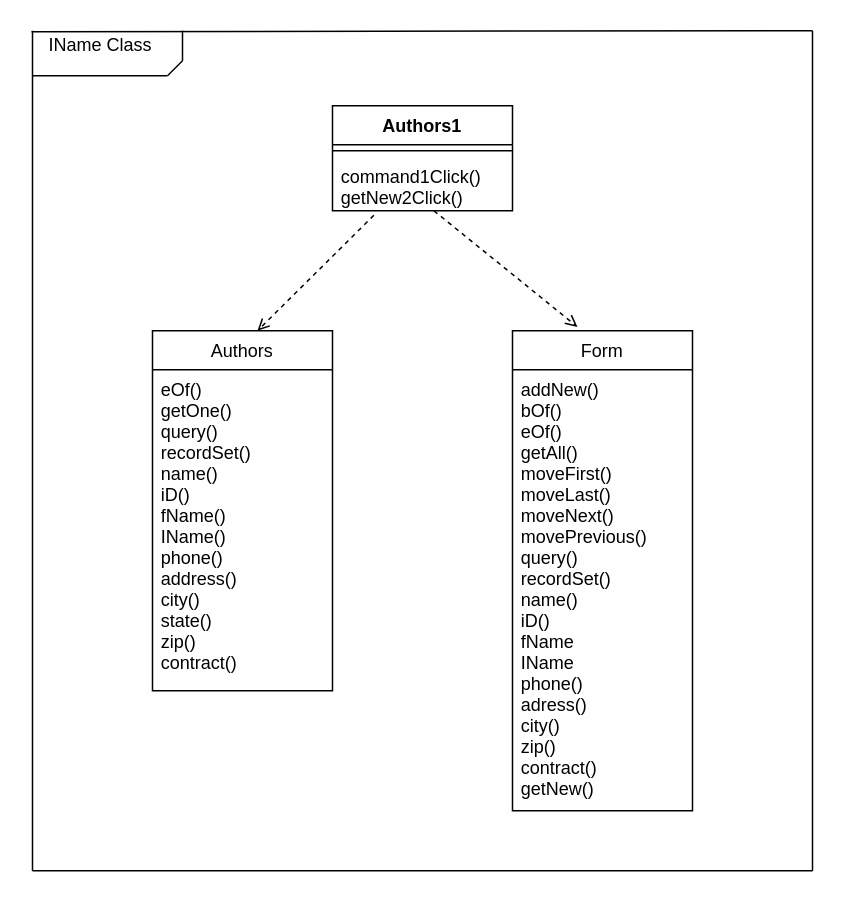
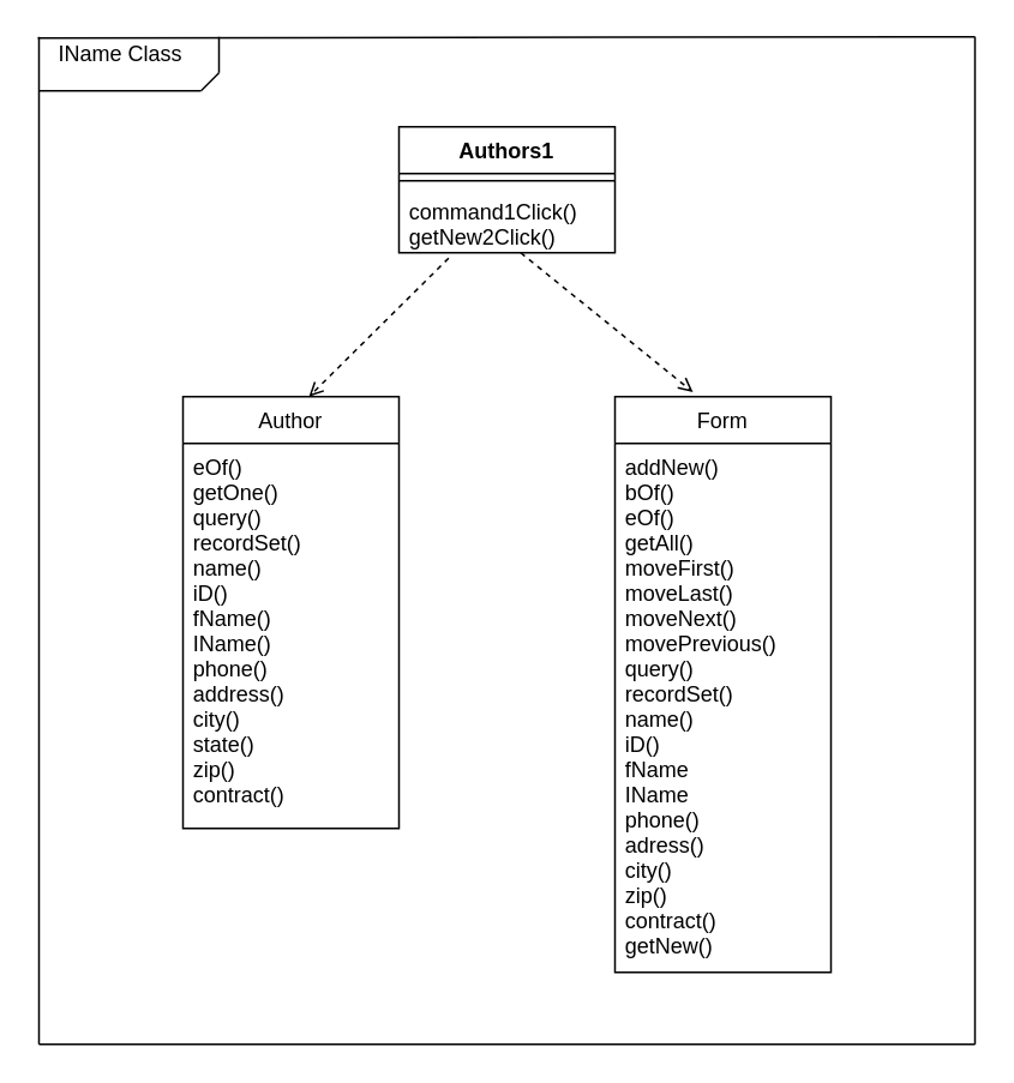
  <mxCell id="0" />
  <mxCell id="1" parent="0" />
- <mxCell id="2" value="Authors" style="swimlane;fontStyle=0;childLayout=stackLayout;horizontal=1;startSize=26;fillColor=none;horizontalStack=0;resizeParent=1;resizeParentMax=0;resizeLast=0;collapsible=1;marginBottom=0;" vertex="1" parent="1"><mxGeometry x="101" y="220" width="120" height="240" as="geometry" /></mxCell>
+ <mxCell id="2" value="Author" style="swimlane;fontStyle=0;childLayout=stackLayout;horizontal=1;startSize=26;fillColor=none;horizontalStack=0;resizeParent=1;resizeParentMax=0;resizeLast=0;collapsible=1;marginBottom=0;" vertex="1" parent="1"><mxGeometry x="101" y="220" width="120" height="240" as="geometry" /></mxCell>
  <mxCell id="3" value="eOf()&#10;getOne()&#10;query()&#10;recordSet()&#10;name()&#10;iD()&#10;fName()&#10;IName()&#10;phone()&#10;address()&#10;city()&#10;state()&#10;zip()&#10;contract()" style="text;strokeColor=none;fillColor=none;align=left;verticalAlign=top;spacingLeft=4;spacingRight=4;overflow=hidden;rotatable=0;points=[[0,0.5],[1,0.5]];portConstraint=eastwest;" vertex="1" parent="2"><mxGeometry y="26" width="120" height="214" as="geometry" /></mxCell>
  <mxCell id="4" value="Form" style="swimlane;fontStyle=0;childLayout=stackLayout;horizontal=1;startSize=26;fillColor=none;horizontalStack=0;resizeParent=1;resizeParentMax=0;resizeLast=0;collapsible=1;marginBottom=0;" vertex="1" parent="1"><mxGeometry x="341" y="220" width="120" height="320" as="geometry" /></mxCell>
  <mxCell id="5" value="addNew()&#10;bOf()&#10;eOf()&#10;getAll()&#10;moveFirst()&#10;moveLast()&#10;moveNext()&#10;movePrevious()&#10;query()&#10;recordSet()&#10;name()&#10;iD()&#10;fName&#10;IName&#10;phone()&#10;adress()&#10;city()&#10;zip()&#10;contract()&#10;getNew()&#10;" style="text;strokeColor=none;fillColor=none;align=left;verticalAlign=top;spacingLeft=4;spacingRight=4;overflow=hidden;rotatable=0;points=[[0,0.5],[1,0.5]];portConstraint=eastwest;" vertex="1" parent="4"><mxGeometry y="26" width="120" height="294" as="geometry" /></mxCell>
  <mxCell id="6" value="Authors1" style="swimlane;fontStyle=1;align=center;verticalAlign=top;childLayout=stackLayout;horizontal=1;startSize=26;horizontalStack=0;resizeParent=1;resizeParentMax=0;resizeLast=0;collapsible=1;marginBottom=0;" vertex="1" parent="1"><mxGeometry x="221" y="70" width="120" height="70" as="geometry" /></mxCell>
  <mxCell id="7" value="" style="line;strokeWidth=1;fillColor=none;align=left;verticalAlign=middle;spacingTop=-1;spacingLeft=3;spacingRight=3;rotatable=0;labelPosition=right;points=[];portConstraint=eastwest;" vertex="1" parent="6"><mxGeometry y="26" width="120" height="8" as="geometry" /></mxCell>
  <mxCell id="8" value="command1Click()&#10;getNew2Click()" style="text;strokeColor=none;fillColor=none;align=left;verticalAlign=top;spacingLeft=4;spacingRight=4;overflow=hidden;rotatable=0;points=[[0,0.5],[1,0.5]];portConstraint=eastwest;" vertex="1" parent="6"><mxGeometry y="34" width="120" height="36" as="geometry" /></mxCell>
  <mxCell id="9" value="" style="endArrow=open;html=1;dashed=1;startArrow=none;startFill=0;endFill=0;exitX=0.23;exitY=1.083;exitDx=0;exitDy=0;exitPerimeter=0;" edge="1" parent="1" source="8"><mxGeometry width="50" height="50" relative="1" as="geometry"><mxPoint x="201" y="170" as="sourcePoint" /><mxPoint x="171" y="220" as="targetPoint" /></mxGeometry></mxCell>
  <mxCell id="10" value="" style="endArrow=open;html=1;dashed=1;startArrow=none;startFill=0;endFill=0;exitX=0.23;exitY=1.083;exitDx=0;exitDy=0;exitPerimeter=0;entryX=0.361;entryY=-0.008;entryDx=0;entryDy=0;entryPerimeter=0;" edge="1" parent="1" target="4"><mxGeometry width="50" height="50" relative="1" as="geometry"><mxPoint x="288.6" y="140" as="sourcePoint" /><mxPoint x="211" y="217.012" as="targetPoint" /></mxGeometry></mxCell>
  <mxCell id="11" value="" style="endArrow=none;html=1;exitX=-0.007;exitY=0.031;exitDx=0;exitDy=0;exitPerimeter=0;" edge="1" parent="1"><mxGeometry width="50" height="50" relative="1" as="geometry"><mxPoint x="20.37" y="20.62" as="sourcePoint" /><mxPoint x="541" y="20" as="targetPoint" /></mxGeometry></mxCell>
  <mxCell id="12" value="" style="endArrow=none;html=1;" edge="1" parent="1"><mxGeometry width="50" height="50" relative="1" as="geometry"><mxPoint x="541" y="580" as="sourcePoint" /><mxPoint x="541" y="20" as="targetPoint" /></mxGeometry></mxCell>
  <mxCell id="13" value="" style="endArrow=none;html=1;" edge="1" parent="1"><mxGeometry width="50" height="50" relative="1" as="geometry"><mxPoint x="21" y="580" as="sourcePoint" /><mxPoint x="541" y="580" as="targetPoint" /></mxGeometry></mxCell>
  <mxCell id="14" value="" style="endArrow=none;html=1;" edge="1" parent="1"><mxGeometry width="50" height="50" relative="1" as="geometry"><mxPoint x="21" y="580" as="sourcePoint" /><mxPoint x="21" y="20" as="targetPoint" /></mxGeometry></mxCell>
  <mxCell id="15" value="" style="endArrow=none;html=1;" edge="1" parent="1"><mxGeometry width="50" height="50" relative="1" as="geometry"><mxPoint x="21" y="20" as="sourcePoint" /><mxPoint x="21" y="20" as="targetPoint" /></mxGeometry></mxCell>
  <mxCell id="16" value="IName Class" style="text;html=1;align=center;verticalAlign=middle;resizable=0;points=[];autosize=1;" vertex="1" parent="1"><mxGeometry x="21" y="20" width="90" height="20" as="geometry" /></mxCell>
  <mxCell id="17" value="" style="endArrow=none;html=1;" edge="1" parent="1"><mxGeometry width="50" height="50" relative="1" as="geometry"><mxPoint x="21" y="50" as="sourcePoint" /><mxPoint x="111" y="50" as="targetPoint" /></mxGeometry></mxCell>
  <mxCell id="18" value="" style="endArrow=none;html=1;" edge="1" parent="1"><mxGeometry width="50" height="50" relative="1" as="geometry"><mxPoint x="121" y="40" as="sourcePoint" /><mxPoint x="121" y="20" as="targetPoint" /></mxGeometry></mxCell>
  <mxCell id="19" value="" style="endArrow=none;html=1;" edge="1" parent="1"><mxGeometry width="50" height="50" relative="1" as="geometry"><mxPoint x="111" y="50" as="sourcePoint" /><mxPoint x="121" y="40" as="targetPoint" /></mxGeometry></mxCell>
